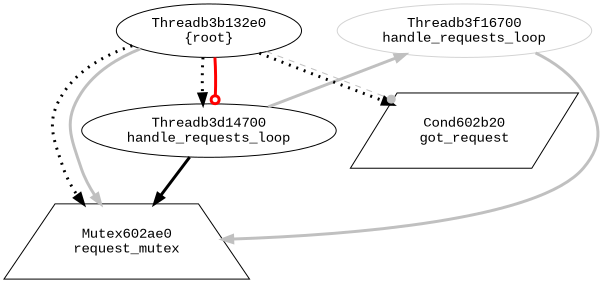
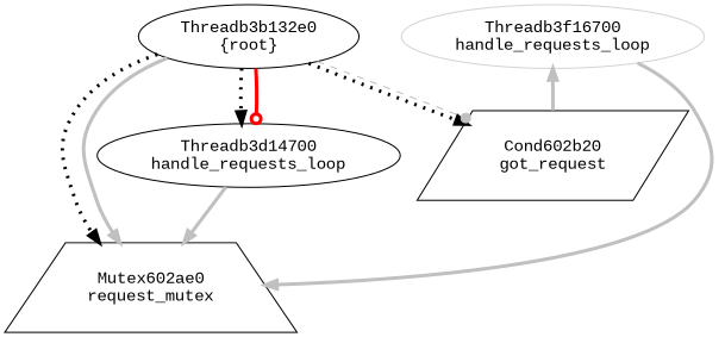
  digraph {
    fontname="Liberation Mono"
    node [color=black fontname="Liberation Mono"]
    edge [arrowhead=normal color=grey fontname="Liberation Mono" penwidth=3]
    n1 [color=lightgrey label="Threadb3f16700\nhandle_requests_loop"]
    n2 [label="Cond602b20\ngot_request" shape=parallelogram]
    n3 [label="Mutex602ae0\nrequest_mutex" shape=trapezium]
    n4 [label="Threadb3d14700\nhandle_requests_loop"]
    n5 [label="Threadb3b132e0\n{root}"]
-   n1 -> n4 [arrowhead=daimond dir=back]
+   n1 -> n2 [arrowhead=daimond dir=back]
    n1 -> n3
-   n4 -> n3 [color=black]
+   n4 -> n3
    n5 -> n2 [style=dotted color=""]
    n5 -> n2 [arrowhead=dot penwdith=6 style=dashed penwidth=""]
    n5 -> n3 [style=dotted color=""]
    n5 -> n3
    n5 -> n4 [style=dotted color=""]
    n5 -> n4 [arrowhead=odot color=red]
  }
